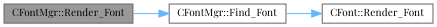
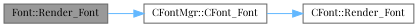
  digraph {
    fontname="Playfair Display"
    rankdir=LR
    node [color=grey40 fillcolor=white fontname="Playfair Display" fontsize=10 shape=box style=filled]
    edge [color=steelblue1 fontname="Playfair Display" fontsize=10 labelfontname=Helvetica labelfontsize=10 style=solid]
-   n1 [color=gray40 fillcolor=grey60 fontcolor=black height=0.2 label="CFontMgr::Render_Font" width=0.4]
-   n2 [height=0.2 label="CFontMgr::Find_Font" width=0.4]
+   n1 [color=gray40 fillcolor=grey60 fontcolor=black height=0.2 label="Font::Render_Font" width=0.4]
+   n2 [height=0.2 label="CFontMgr::CFont_Font" width=0.4]
    n3 [height=0.2 label="CFont::Render_Font" width=0.4]
    n1 -> n2
    n2 -> n3
  }
